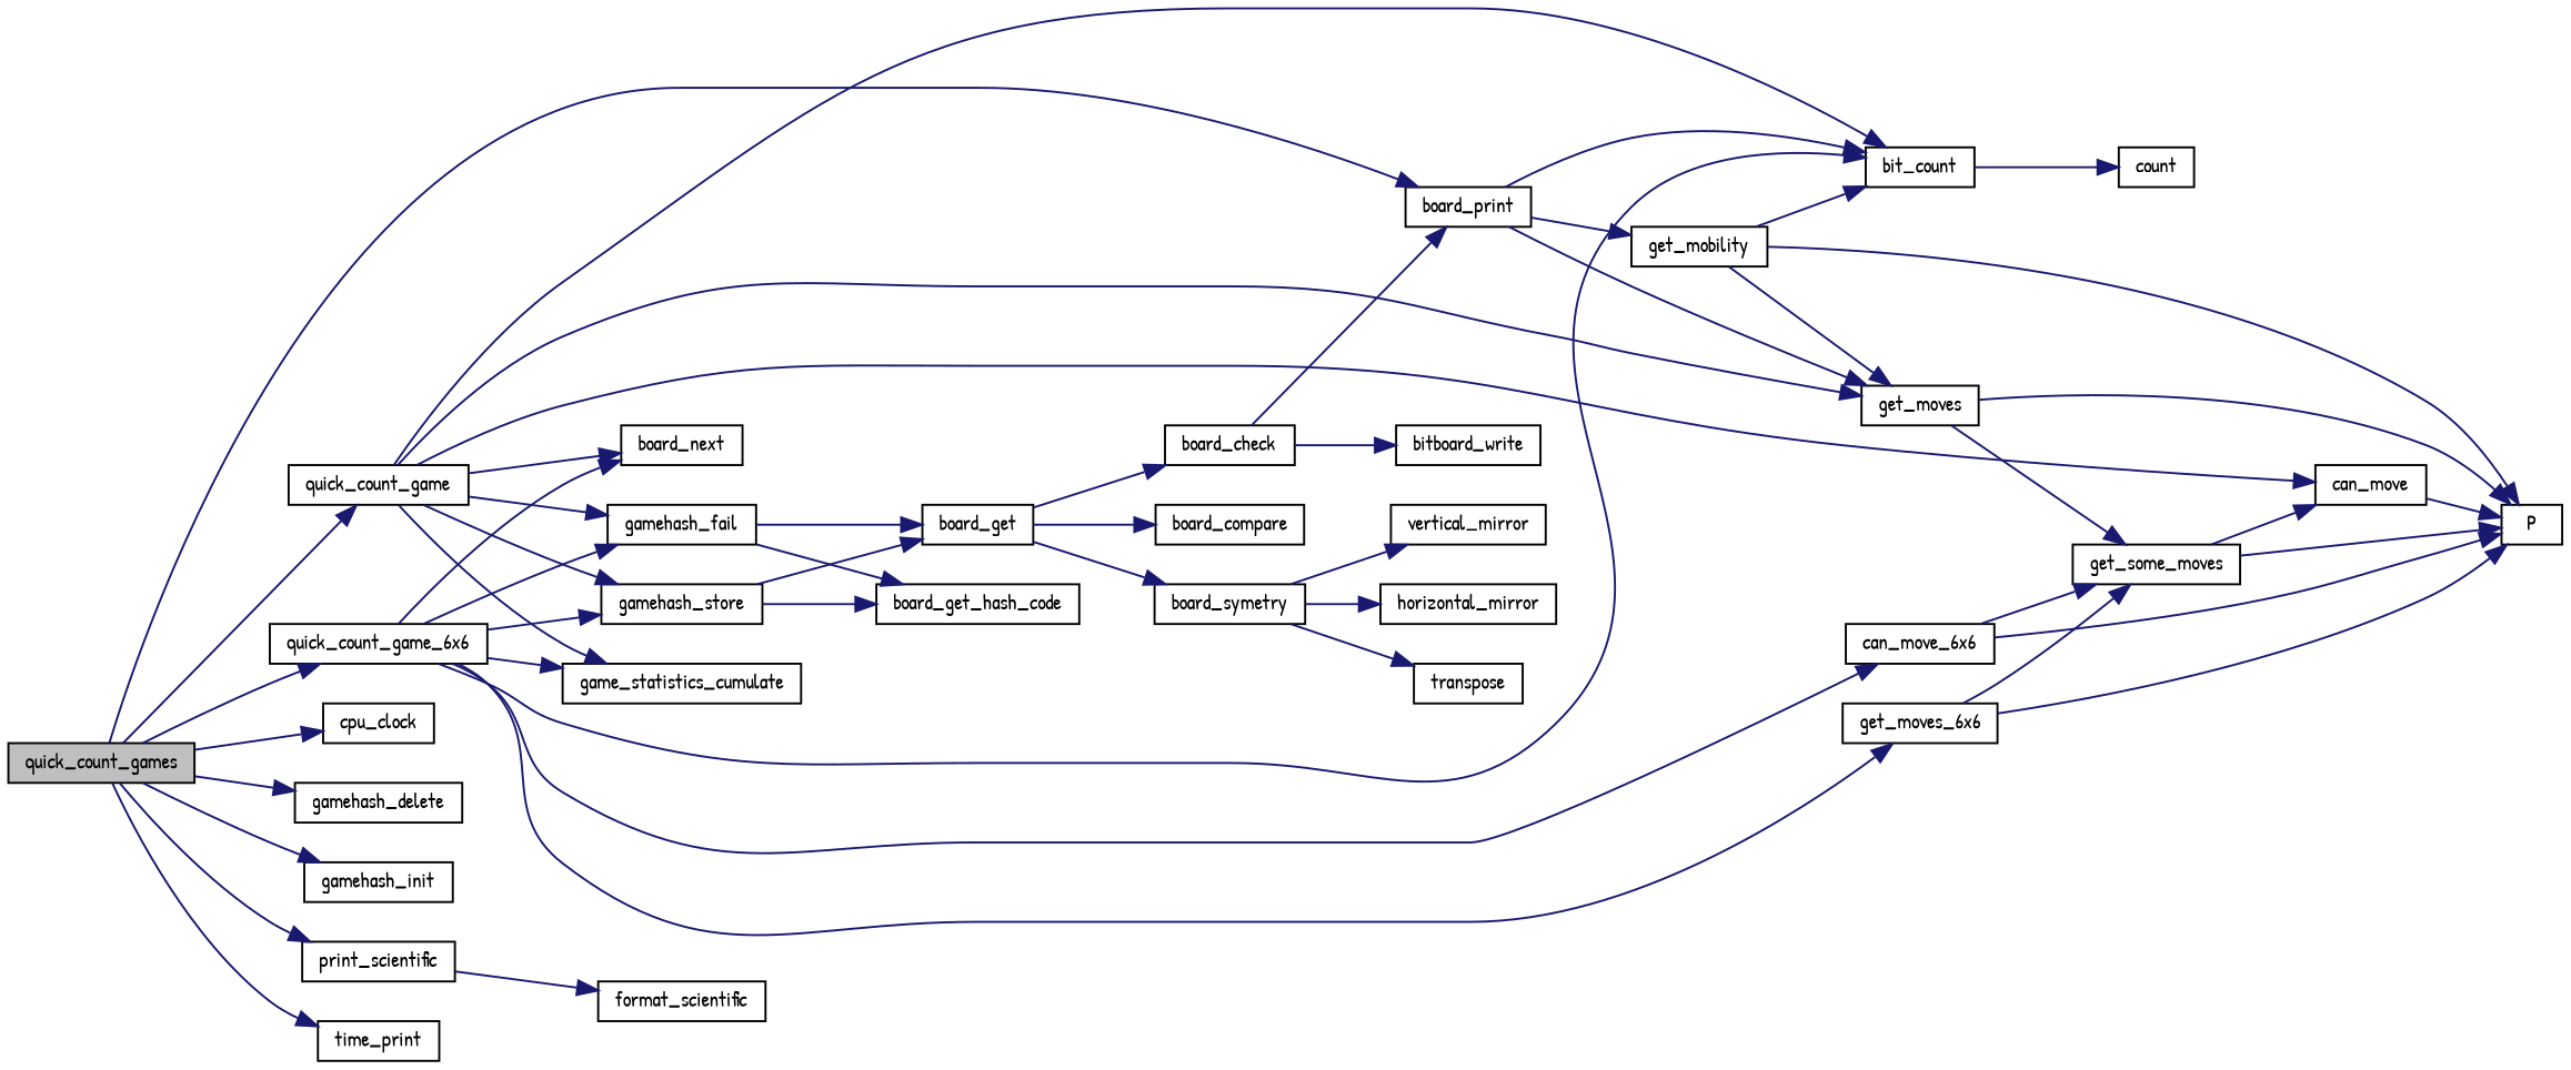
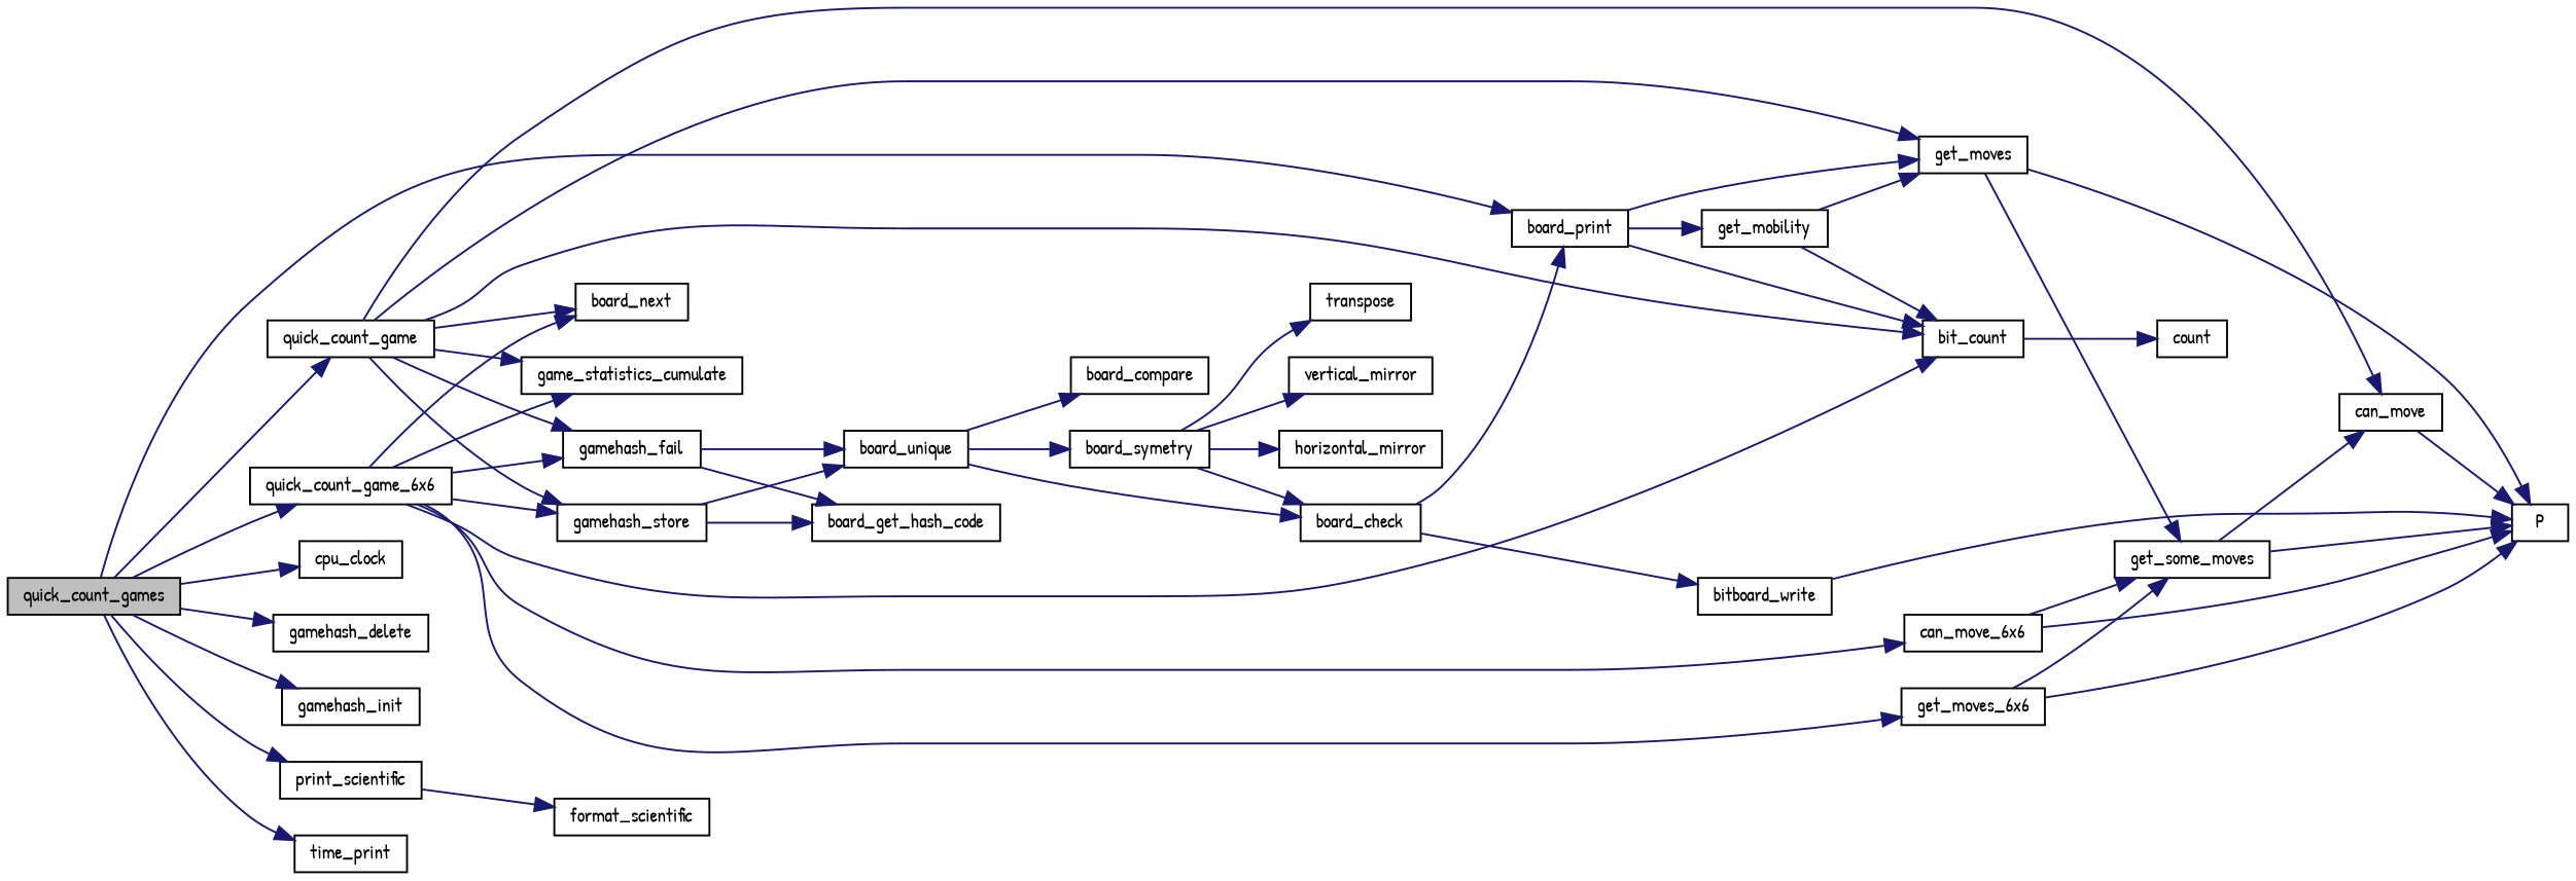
  digraph {
    fontname="Patrick Hand"
    rankdir=LR
    node [color=black fontname="Patrick Hand" fontsize=10 shape=record]
    edge [color=midnightblue fontname="Patrick Hand" fontsize=10 labelfontname=FreeSans labelfontsize=10 style=solid]
    n1 [fillcolor=grey75 fontcolor=black height=0.2 label=quick_count_games style=filled width=0.4]
    n2 [height=0.2 label=board_print width=0.4]
    n3 [height=0.2 label=cpu_clock width=0.4]
    n4 [height=0.2 label=gamehash_delete width=0.4]
    n5 [height=0.2 label=gamehash_init width=0.4]
    n6 [height=0.2 label=print_scientific width=0.4]
    n7 [height=0.2 label=quick_count_game width=0.4]
    n8 [height=0.2 label=quick_count_game_6x6 width=0.4]
    n9 [height=0.2 label=time_print width=0.4]
    n10 [height=0.2 label=bit_count width=0.4]
    n11 [height=0.2 label=get_mobility width=0.4]
    n12 [height=0.2 label=get_moves width=0.4]
    n13 [height=0.2 label=format_scientific width=0.4]
    n14 [height=0.2 label=board_next width=0.4]
    n15 [height=0.2 label=can_move width=0.4]
    n16 [height=0.2 label=game_statistics_cumulate width=0.4]
    n17 [height=0.2 label=gamehash_fail width=0.4]
    n18 [height=0.2 label=gamehash_store width=0.4]
    n19 [height=0.2 label=can_move_6x6 width=0.4]
    n20 [height=0.2 label=get_moves_6x6 width=0.4]
    n21 [height=0.2 label=count width=0.4]
    n22 [height=0.2 label=P width=0.4]
    n23 [height=0.2 label=get_some_moves width=0.4]
    n24 [height=0.2 label=board_get_hash_code width=0.4]
-   n25 [height=0.2 label=board_get width=0.4]
+   n25 [height=0.2 label=board_unique width=0.4]
    n26 [height=0.2 label=board_check width=0.4]
    n27 [height=0.2 label=board_compare width=0.4]
    n28 [height=0.2 label=board_symetry width=0.4]
    n29 [height=0.2 label=bitboard_write width=0.4]
    n30 [height=0.2 label=horizontal_mirror width=0.4]
    n31 [height=0.2 label=transpose width=0.4]
    n32 [height=0.2 label=vertical_mirror width=0.4]
    n1 -> n2
    n1 -> n3
    n1 -> n4
    n1 -> n5
    n1 -> n6
    n1 -> n7
    n1 -> n8
    n1 -> n9
    n2 -> n10
    n2 -> n11
    n2 -> n12
    n6 -> n13
    n7 -> n10
    n7 -> n12
    n7 -> n14
    n7 -> n15
    n7 -> n16
    n7 -> n17
    n7 -> n18
    n8 -> n10
    n8 -> n14
    n8 -> n16
    n8 -> n17
    n8 -> n18
    n8 -> n19
    n8 -> n20
    n10 -> n21
    n11 -> n10
    n11 -> n12
-   n11 -> n22
+   n29 -> n22
    n12 -> n22
    n12 -> n23
    n15 -> n22
    n17 -> n24
    n17 -> n25
    n18 -> n24
    n18 -> n25
    n19 -> n22
    n19 -> n23
    n20 -> n22
    n20 -> n23
    n23 -> n15
    n23 -> n22
    n25 -> n26
    n25 -> n27
    n25 -> n28
    n26 -> n2
    n26 -> n29
+   n28 -> n26
    n28 -> n30
    n28 -> n31
    n28 -> n32
  }
